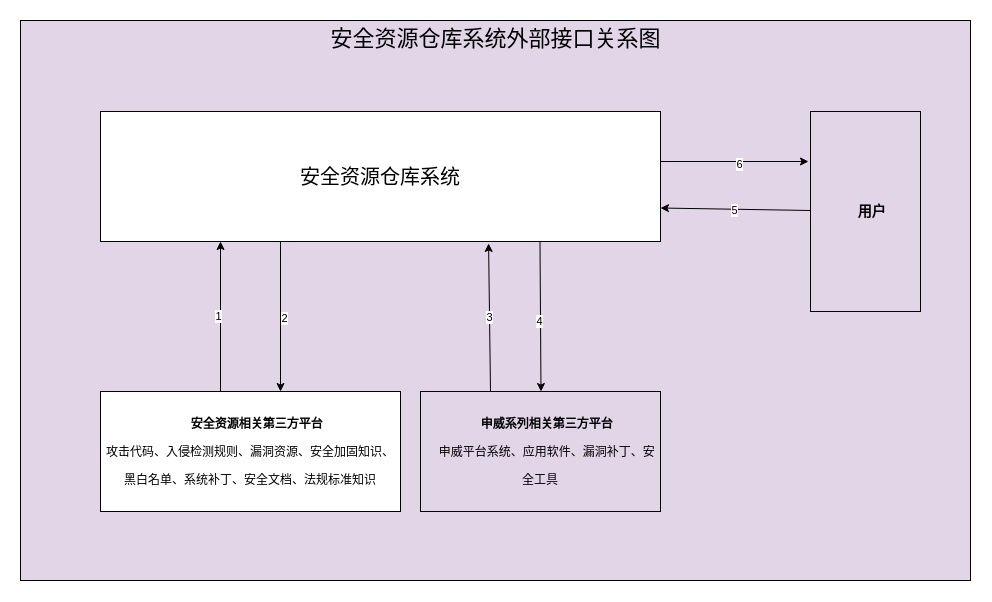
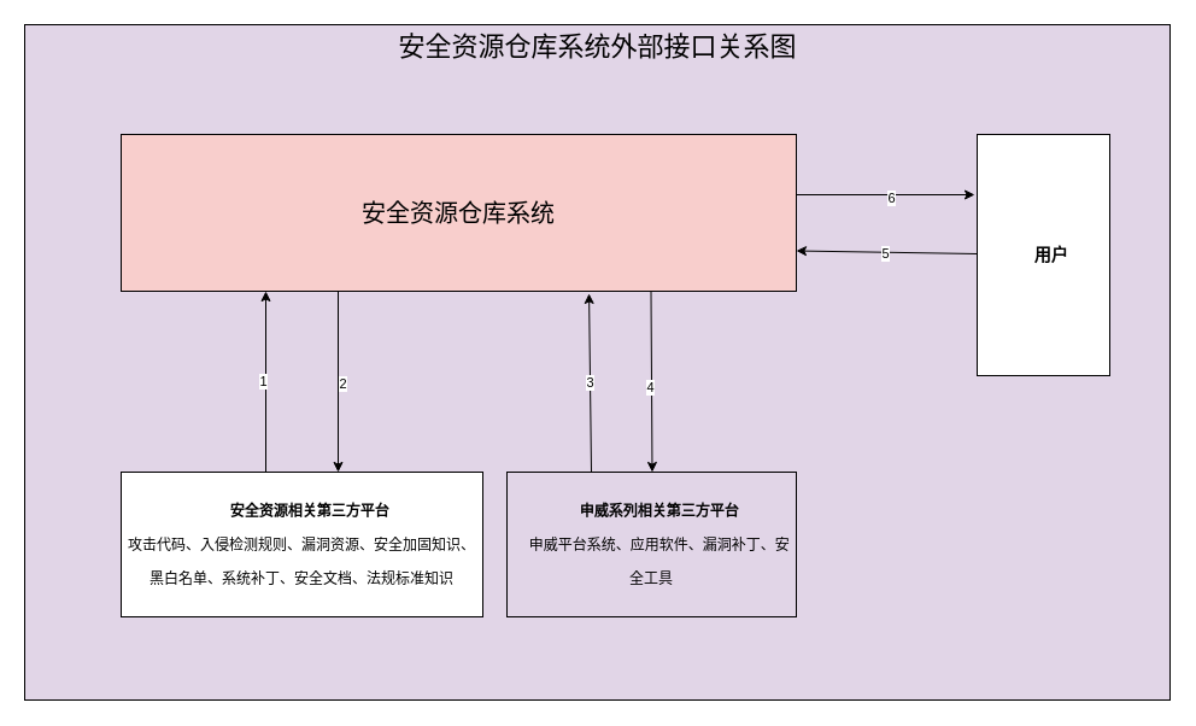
  <mxCell id="0" />
  <mxCell id="1" parent="0" />
  <mxCell id="2" value="安全资源仓库系统外部接口关系图" style="rounded=0;html=1;align=center;labelPosition=center;verticalLabelPosition=top;verticalAlign=bottom;spacing=-32;fontSize=22;fillColor=#e1d5e7;" parent="1" vertex="1"><mxGeometry x="20" y="20" width="950" height="560" as="geometry" /></mxCell>
- <mxCell id="3" value="&lt;font style=&quot;font-size: 20px;&quot;&gt;安全资源仓库系统&lt;/font&gt;" style="rounded=0;whiteSpace=wrap;html=1;" parent="1" vertex="1"><mxGeometry x="100" y="111" width="560" height="130" as="geometry" /></mxCell>
+ <mxCell id="3" value="&lt;font style=&quot;font-size: 20px;&quot;&gt;安全资源仓库系统&lt;/font&gt;" style="rounded=0;whiteSpace=wrap;html=1;fillColor=#f8cecc;" parent="1" vertex="1"><mxGeometry x="100" y="111" width="560" height="130" as="geometry" /></mxCell>
  <mxCell id="4" value="&lt;p style=&quot;margin: 0pt 0pt 0.0pt; text-indent: 10pt; line-height: 28px;&quot; class=&quot;MsoNormal&quot;&gt;&lt;b&gt;申威系列相关第三方平台&lt;/b&gt;&lt;/p&gt;&lt;p style=&quot;margin: 0pt 0pt 0.0pt; text-indent: 10pt; line-height: 28px;&quot; class=&quot;MsoNormal&quot;&gt;&lt;font face=&quot;仿宋&quot;&gt;申威平台系统、应用软件、漏洞补丁、安全工具&lt;/font&gt;&lt;br&gt;&lt;/p&gt;" style="rounded=0;whiteSpace=wrap;html=1;fillColor=#e1d5e7;" parent="1" vertex="1"><mxGeometry x="420" y="391" width="240" height="120" as="geometry" /></mxCell>
  <mxCell id="5" value="&lt;p style=&quot;margin: 0pt 0pt 0.0pt; text-indent: 10pt; line-height: 28px;&quot; class=&quot;MsoNormal&quot;&gt;&lt;font style=&quot;&quot;&gt;&lt;font style=&quot;font-size: 12px;&quot;&gt;&lt;b style=&quot;&quot;&gt;&lt;font face=&quot;Helvetica&quot;&gt;安全资源相关第三方平台&lt;/font&gt;&lt;/b&gt;&lt;br&gt;&lt;font style=&quot;&quot; face=&quot;仿宋&quot;&gt;攻击代码、入侵检测规则、漏洞资源、安全加固知识、黑白名单、系统补丁、安全文档、法规标准知识&lt;/font&gt;&lt;/font&gt;&lt;br&gt;&lt;/font&gt;&lt;/p&gt;" style="rounded=0;whiteSpace=wrap;html=1;" parent="1" vertex="1"><mxGeometry x="100" y="391" width="300" height="120" as="geometry" /></mxCell>
  <mxCell id="6" value="" style="endArrow=classic;startArrow=none;html=1;rounded=0;strokeWidth=1;startFill=0;jumpStyle=none;" parent="1" edge="1"><mxGeometry width="50" height="50" relative="1" as="geometry"><mxPoint x="220" y="391" as="sourcePoint" /><mxPoint x="220" y="241" as="targetPoint" /></mxGeometry></mxCell>
  <mxCell id="7" value="1" style="edgeLabel;html=1;align=center;verticalAlign=middle;resizable=0;points=[];" vertex="1" connectable="0" parent="6"><mxGeometry x="0.009" y="3" relative="1" as="geometry"><mxPoint as="offset" /></mxGeometry></mxCell>
- <mxCell id="8" value="&lt;p style=&quot;margin: 0pt 0pt 0.0pt; text-indent: 10pt; line-height: 28px; text-align: start;&quot; class=&quot;MsoNormal&quot;&gt;&lt;font face=&quot;Helvetica&quot; style=&quot;font-size: 14px;&quot;&gt;&lt;b style=&quot;&quot;&gt;用户&lt;/b&gt;&lt;/font&gt;&lt;/p&gt;" style="rounded=0;whiteSpace=wrap;html=1;horizontal=1;textDirection=ltr;fillColor=#e1d5e7;" parent="1" vertex="1"><mxGeometry x="810" y="111" width="110" height="200" as="geometry" /></mxCell>
+ <mxCell id="8" value="&lt;p style=&quot;margin: 0pt 0pt 0.0pt; text-indent: 10pt; line-height: 28px; text-align: start;&quot; class=&quot;MsoNormal&quot;&gt;&lt;font face=&quot;Helvetica&quot; style=&quot;font-size: 14px;&quot;&gt;&lt;b style=&quot;&quot;&gt;用户&lt;/b&gt;&lt;/font&gt;&lt;/p&gt;" style="rounded=0;whiteSpace=wrap;html=1;horizontal=1;textDirection=ltr;" parent="1" vertex="1"><mxGeometry x="810" y="111" width="110" height="200" as="geometry" /></mxCell>
  <mxCell id="9" value="" style="endArrow=classic;startArrow=none;html=1;rounded=0;entryX=0.693;entryY=1.015;entryDx=0;entryDy=0;strokeWidth=1;startFill=0;entryPerimeter=0;" parent="1" edge="1" target="3"><mxGeometry width="50" height="50" relative="1" as="geometry"><mxPoint x="490" y="391" as="sourcePoint" /><mxPoint x="496.06" y="241" as="targetPoint" /></mxGeometry></mxCell>
  <mxCell id="10" value="&lt;br&gt;" style="edgeLabel;html=1;align=center;verticalAlign=middle;resizable=0;points=[];" parent="9" vertex="1" connectable="0"><mxGeometry x="0.062" y="7" relative="1" as="geometry"><mxPoint as="offset" /></mxGeometry></mxCell>
  <mxCell id="11" value="3" style="edgeLabel;html=1;align=center;verticalAlign=middle;resizable=0;points=[];" vertex="1" connectable="0" parent="9"><mxGeometry x="0.013" y="1" relative="1" as="geometry"><mxPoint as="offset" /></mxGeometry></mxCell>
  <mxCell id="12" value="" style="endArrow=classic;startArrow=none;html=1;rounded=0;strokeWidth=1;startFill=0;jumpStyle=none;exitX=0.408;exitY=1.008;exitDx=0;exitDy=0;exitPerimeter=0;" edge="1" parent="1"><mxGeometry width="50" height="50" relative="1" as="geometry"><mxPoint x="280" y="241.08" as="sourcePoint" /><mxPoint x="280" y="391" as="targetPoint" /></mxGeometry></mxCell>
  <mxCell id="13" value="2" style="edgeLabel;html=1;align=center;verticalAlign=middle;resizable=0;points=[];" vertex="1" connectable="0" parent="12"><mxGeometry x="0.009" y="3" relative="1" as="geometry"><mxPoint as="offset" /></mxGeometry></mxCell>
  <mxCell id="14" value="" style="endArrow=classic;startArrow=none;html=1;rounded=0;strokeWidth=1;startFill=0;jumpStyle=none;exitX=0.408;exitY=1.008;exitDx=0;exitDy=0;exitPerimeter=0;entryX=0.71;entryY=0.008;entryDx=0;entryDy=0;entryPerimeter=0;" edge="1" parent="1"><mxGeometry width="50" height="50" relative="1" as="geometry"><mxPoint x="539.5" y="241" as="sourcePoint" /><mxPoint x="540.5" y="391" as="targetPoint" /></mxGeometry></mxCell>
  <mxCell id="15" value="4" style="edgeLabel;html=1;align=center;verticalAlign=middle;resizable=0;points=[];" vertex="1" connectable="0" parent="14"><mxGeometry x="0.053" y="-2" relative="1" as="geometry"><mxPoint as="offset" /></mxGeometry></mxCell>
  <mxCell id="16" value="" style="endArrow=classic;startArrow=none;html=1;rounded=0;entryX=1;entryY=0.75;entryDx=0;entryDy=0;strokeWidth=1;startFill=0;exitX=0;exitY=0.5;exitDx=0;exitDy=0;" edge="1" parent="1"><mxGeometry width="50" height="50" relative="1" as="geometry"><mxPoint x="810" y="210" as="sourcePoint" /><mxPoint x="660" y="207.5" as="targetPoint" /></mxGeometry></mxCell>
  <mxCell id="17" value="&lt;br&gt;" style="edgeLabel;html=1;align=center;verticalAlign=middle;resizable=0;points=[];" vertex="1" connectable="0" parent="16"><mxGeometry x="0.062" y="7" relative="1" as="geometry"><mxPoint as="offset" /></mxGeometry></mxCell>
  <mxCell id="18" value="5" style="edgeLabel;html=1;align=center;verticalAlign=middle;resizable=0;points=[];" vertex="1" connectable="0" parent="16"><mxGeometry x="0.013" y="1" relative="1" as="geometry"><mxPoint as="offset" /></mxGeometry></mxCell>
  <mxCell id="19" value="" style="endArrow=classic;startArrow=none;html=1;rounded=0;strokeWidth=1;startFill=0;jumpStyle=none;exitX=1;exitY=0.5;exitDx=0;exitDy=0;" edge="1" parent="1"><mxGeometry width="50" height="50" relative="1" as="geometry"><mxPoint x="660" y="161" as="sourcePoint" /><mxPoint x="808" y="161" as="targetPoint" /></mxGeometry></mxCell>
  <mxCell id="20" value="6" style="edgeLabel;html=1;align=center;verticalAlign=middle;resizable=0;points=[];" vertex="1" connectable="0" parent="19"><mxGeometry x="0.053" y="-2" relative="1" as="geometry"><mxPoint as="offset" /></mxGeometry></mxCell>
